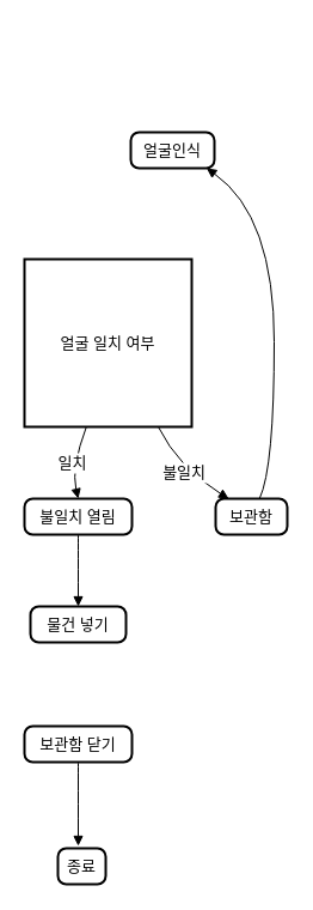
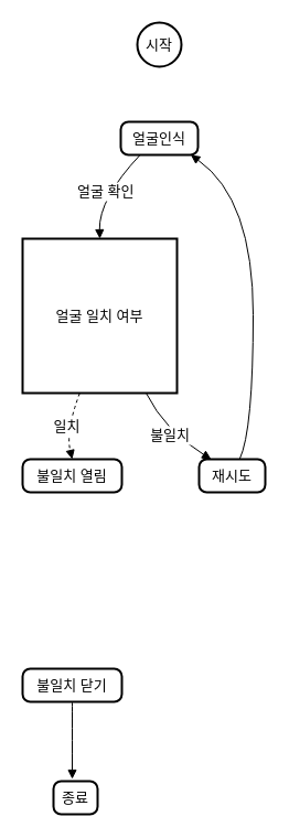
  <mxCell id="0" />
  <mxCell id="1" parent="0" />
+ <mxCell id="2" value="시작" style="ellipse;aspect=fixed;strokeWidth=2;whiteSpace=wrap;fontSize=13;" vertex="1" parent="1"><mxGeometry x="124" y="20" width="40" height="40" as="geometry" /></mxCell>
  <mxCell id="3" value="얼굴인식" style="rounded=1;absoluteArcSize=1;arcSize=14;whiteSpace=wrap;strokeWidth=2;fontSize=13;" vertex="1" parent="1"><mxGeometry x="109" y="110" width="70" height="30" as="geometry" /></mxCell>
  <mxCell id="4" value="얼굴 일치 여부" style="strokeWidth=2;whiteSpace=wrap;fontSize=13;rounded=0;" vertex="1" parent="1"><mxGeometry x="20" y="216" width="140" height="140" as="geometry" /></mxCell>
  <mxCell id="5" value="불일치 열림" style="rounded=1;absoluteArcSize=1;arcSize=14;whiteSpace=wrap;strokeWidth=2;fontSize=13;" vertex="1" parent="1"><mxGeometry x="20" y="416" width="90" height="30" as="geometry" /></mxCell>
- <mxCell id="6" value="보관함" style="rounded=1;absoluteArcSize=1;arcSize=14;whiteSpace=wrap;strokeWidth=2;fontSize=13;" vertex="1" parent="1"><mxGeometry x="180" y="416" width="60" height="30" as="geometry" /></mxCell>
+ <mxCell id="6" value="재시도" style="rounded=1;absoluteArcSize=1;arcSize=14;whiteSpace=wrap;strokeWidth=2;fontSize=13;" vertex="1" parent="1"><mxGeometry x="180" y="416" width="60" height="30" as="geometry" /></mxCell>
  <mxCell id="7" value="종료" style="rounded=1;absoluteArcSize=1;arcSize=14;whiteSpace=wrap;strokeWidth=2;fontSize=13;" vertex="1" parent="1"><mxGeometry x="48" y="708" width="40" height="30" as="geometry" /></mxCell>
- <mxCell id="8" value="물건 넣기" style="rounded=1;absoluteArcSize=1;arcSize=14;whiteSpace=wrap;strokeWidth=2;fontSize=13;" vertex="1" parent="1"><mxGeometry x="25" y="506" width="80" height="30" as="geometry" /></mxCell>
- <mxCell id="9" value="보관함 닫기" style="rounded=1;absoluteArcSize=1;arcSize=14;whiteSpace=wrap;strokeWidth=2;fontSize=13;" vertex="1" parent="1"><mxGeometry x="20" y="606" width="90" height="30" as="geometry" /></mxCell>
- <mxCell id="11" value="일치" style="curved=1;startArrow=none;endArrow=block;exitX=0.37;exitY=1;entryX=0.5;entryY=0.01;fontSize=13;" edge="1" parent="1" source="4" target="5"><mxGeometry relative="1" as="geometry"><Array as="points"><mxPoint x="59" y="390" /></Array></mxGeometry></mxCell>
+ <mxCell id="9" value="불일치 닫기" style="rounded=1;absoluteArcSize=1;arcSize=14;whiteSpace=wrap;strokeWidth=2;fontSize=13;" vertex="1" parent="1"><mxGeometry x="20" y="606" width="90" height="30" as="geometry" /></mxCell>
+ <mxCell id="10" value="얼굴 확인" style="curved=1;startArrow=none;endArrow=block;exitX=0.26;exitY=0.98;entryX=0.5;entryY=0;fontSize=13;" edge="1" parent="1" source="3" target="4"><mxGeometry relative="1" as="geometry"><Array as="points"><mxPoint x="89" y="180" /></Array></mxGeometry></mxCell>
+ <mxCell id="11" value="일치" style="curved=1;startArrow=none;endArrow=block;exitX=0.37;exitY=1;entryX=0.5;entryY=0.01;fontSize=13;dashed=1;" edge="1" parent="1" source="4" target="5"><mxGeometry relative="1" as="geometry"><Array as="points"><mxPoint x="59" y="390" /></Array></mxGeometry></mxCell>
  <mxCell id="12" value="불일치" style="curved=1;startArrow=none;endArrow=block;exitX=0.8;exitY=1;entryX=0.19;entryY=0.01;fontSize=13;" edge="1" parent="1" source="4" target="6"><mxGeometry relative="1" as="geometry"><Array as="points"><mxPoint x="149" y="390" /></Array></mxGeometry></mxCell>
  <mxCell id="13" value="" style="curved=1;startArrow=none;endArrow=block;exitX=0.61;exitY=0.01;entryX=0.89;entryY=0.98;fontSize=13;" edge="1" parent="1" source="6" target="3"><mxGeometry relative="1" as="geometry"><Array as="points"><mxPoint x="229" y="390" /><mxPoint x="229" y="180" /></Array></mxGeometry></mxCell>
- <mxCell id="14" value="" style="curved=1;startArrow=none;endArrow=block;exitX=0.5;exitY=1;entryX=0.5;entryY=0;fontSize=13;" edge="1" parent="1" source="5" target="8"><mxGeometry relative="1" as="geometry"><Array as="points" /></mxGeometry></mxCell>
  <mxCell id="15" value="" style="curved=1;startArrow=none;endArrow=block;exitX=0.5;exitY=0.98;fontSize=13;" edge="1" parent="1" source="9"><mxGeometry relative="1" as="geometry"><Array as="points" /><mxPoint x="65" y="706" as="targetPoint" /></mxGeometry></mxCell>
